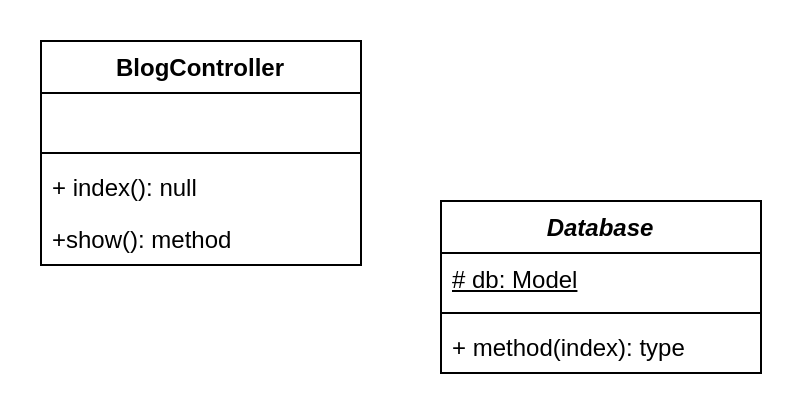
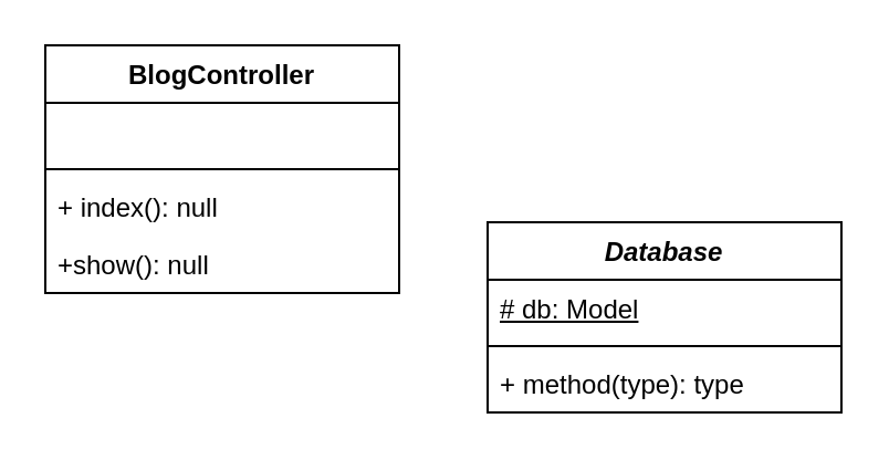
  <mxCell id="0" />
  <mxCell id="1" parent="0" />
  <mxCell id="2" value="BlogController" style="swimlane;fontStyle=1;align=center;verticalAlign=top;childLayout=stackLayout;horizontal=1;startSize=26;horizontalStack=0;resizeParent=1;resizeParentMax=0;resizeLast=0;collapsible=1;marginBottom=0;whiteSpace=wrap;html=1;" vertex="1" parent="1"><mxGeometry x="20" y="20" width="160" height="112" as="geometry" /></mxCell>
  <mxCell id="3" value="&amp;nbsp;" style="text;strokeColor=none;fillColor=none;align=left;verticalAlign=top;spacingLeft=4;spacingRight=4;overflow=hidden;rotatable=0;points=[[0,0.5],[1,0.5]];portConstraint=eastwest;whiteSpace=wrap;html=1;" vertex="1" parent="2"><mxGeometry y="26" width="160" height="26" as="geometry" /></mxCell>
  <mxCell id="4" value="" style="line;strokeWidth=1;fillColor=none;align=left;verticalAlign=middle;spacingTop=-1;spacingLeft=3;spacingRight=3;rotatable=0;labelPosition=right;points=[];portConstraint=eastwest;strokeColor=inherit;" vertex="1" parent="2"><mxGeometry y="52" width="160" height="8" as="geometry" /></mxCell>
  <mxCell id="5" value="+ index(): null" style="text;strokeColor=none;fillColor=none;align=left;verticalAlign=top;spacingLeft=4;spacingRight=4;overflow=hidden;rotatable=0;points=[[0,0.5],[1,0.5]];portConstraint=eastwest;whiteSpace=wrap;html=1;" vertex="1" parent="2"><mxGeometry y="60" width="160" height="26" as="geometry" /></mxCell>
- <mxCell id="6" value="+show(): method" style="text;strokeColor=none;fillColor=none;align=left;verticalAlign=top;spacingLeft=4;spacingRight=4;overflow=hidden;rotatable=0;points=[[0,0.5],[1,0.5]];portConstraint=eastwest;whiteSpace=wrap;html=1;" vertex="1" parent="2"><mxGeometry y="86" width="160" height="26" as="geometry" /></mxCell>
+ <mxCell id="6" value="+show(): null" style="text;strokeColor=none;fillColor=none;align=left;verticalAlign=top;spacingLeft=4;spacingRight=4;overflow=hidden;rotatable=0;points=[[0,0.5],[1,0.5]];portConstraint=eastwest;whiteSpace=wrap;html=1;" vertex="1" parent="2"><mxGeometry y="86" width="160" height="26" as="geometry" /></mxCell>
  <mxCell id="7" value="&lt;i&gt;Database&lt;/i&gt;" style="swimlane;fontStyle=1;align=center;verticalAlign=top;childLayout=stackLayout;horizontal=1;startSize=26;horizontalStack=0;resizeParent=1;resizeParentMax=0;resizeLast=0;collapsible=1;marginBottom=0;whiteSpace=wrap;html=1;" vertex="1" parent="1"><mxGeometry x="220" y="100" width="160" height="86" as="geometry" /></mxCell>
  <mxCell id="8" value="&lt;u&gt;# db: Model&lt;/u&gt;" style="text;strokeColor=none;fillColor=none;align=left;verticalAlign=top;spacingLeft=4;spacingRight=4;overflow=hidden;rotatable=0;points=[[0,0.5],[1,0.5]];portConstraint=eastwest;whiteSpace=wrap;html=1;" vertex="1" parent="7"><mxGeometry y="26" width="160" height="26" as="geometry" /></mxCell>
  <mxCell id="9" value="" style="line;strokeWidth=1;fillColor=none;align=left;verticalAlign=middle;spacingTop=-1;spacingLeft=3;spacingRight=3;rotatable=0;labelPosition=right;points=[];portConstraint=eastwest;strokeColor=inherit;" vertex="1" parent="7"><mxGeometry y="52" width="160" height="8" as="geometry" /></mxCell>
- <mxCell id="10" value="+ method(index): type" style="text;strokeColor=none;fillColor=none;align=left;verticalAlign=top;spacingLeft=4;spacingRight=4;overflow=hidden;rotatable=0;points=[[0,0.5],[1,0.5]];portConstraint=eastwest;whiteSpace=wrap;html=1;" vertex="1" parent="7"><mxGeometry y="60" width="160" height="26" as="geometry" /></mxCell>
+ <mxCell id="10" value="+ method(type): type" style="text;strokeColor=none;fillColor=none;align=left;verticalAlign=top;spacingLeft=4;spacingRight=4;overflow=hidden;rotatable=0;points=[[0,0.5],[1,0.5]];portConstraint=eastwest;whiteSpace=wrap;html=1;" vertex="1" parent="7"><mxGeometry y="60" width="160" height="26" as="geometry" /></mxCell>
